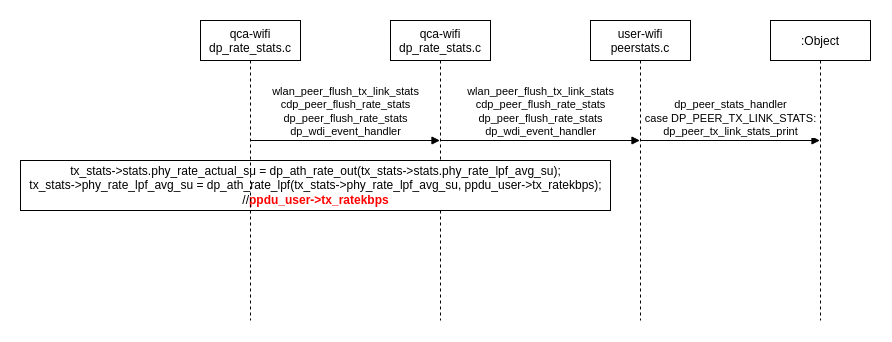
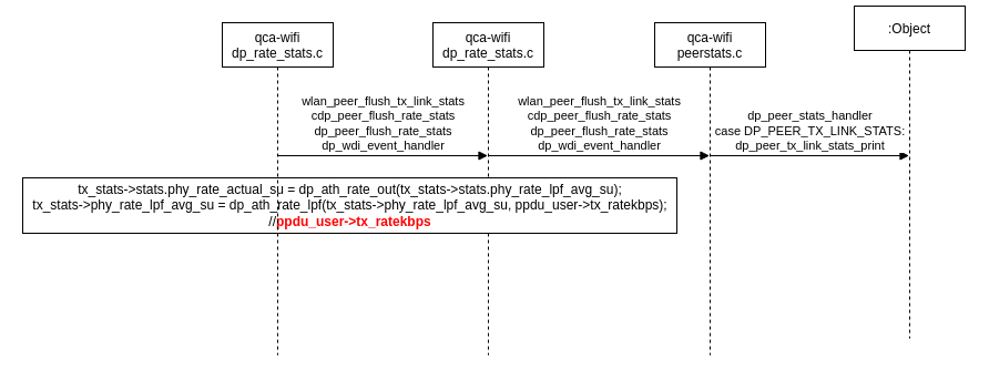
  <mxCell id="0" />
  <mxCell id="1" parent="0" />
- <mxCell id="2" value="user-wifi&#10;peerstats.c" style="shape=umlLifeline;perimeter=lifelinePerimeter;container=1;collapsible=0;recursiveResize=0;rounded=0;shadow=0;strokeWidth=1;" parent="1" vertex="1"><mxGeometry x="590" y="20" width="100" height="300" as="geometry" /></mxCell>
+ <mxCell id="2" value="qca-wifi&#10;peerstats.c" style="shape=umlLifeline;perimeter=lifelinePerimeter;container=1;collapsible=0;recursiveResize=0;rounded=0;shadow=0;strokeWidth=1;" parent="1" vertex="1"><mxGeometry x="590" y="20" width="100" height="300" as="geometry" /></mxCell>
  <mxCell id="3" value="dp_peer_stats_handler&lt;br&gt;case DP_PEER_TX_LINK_STATS:&lt;br&gt;dp_peer_tx_link_stats_print" style="html=1;verticalAlign=bottom;endArrow=block;" edge="1" parent="2" target="4"><mxGeometry width="80" relative="1" as="geometry"><mxPoint x="50" y="120" as="sourcePoint" /><mxPoint x="130" y="120" as="targetPoint" /></mxGeometry></mxCell>
- <mxCell id="4" value=":Object" style="shape=umlLifeline;perimeter=lifelinePerimeter;container=1;collapsible=0;recursiveResize=0;rounded=0;shadow=0;strokeWidth=1;" parent="1" vertex="1"><mxGeometry x="770" y="20" width="100" height="300" as="geometry" /></mxCell>
+ <mxCell id="4" value=":Object" style="shape=umlLifeline;perimeter=lifelinePerimeter;container=1;collapsible=0;recursiveResize=0;rounded=0;shadow=0;strokeWidth=1;" parent="1" vertex="1"><mxGeometry x="770" y="5" width="100" height="300" as="geometry" /></mxCell>
  <mxCell id="5" value="qca-wifi&#10;dp_rate_stats.c" style="shape=umlLifeline;perimeter=lifelinePerimeter;container=1;collapsible=0;recursiveResize=0;rounded=0;shadow=0;strokeWidth=1;" vertex="1" parent="1"><mxGeometry x="390" y="20" width="100" height="300" as="geometry" /></mxCell>
  <mxCell id="6" value="wlan_peer_flush_tx_link_stats&lt;br&gt;cdp_peer_flush_rate_stats&lt;br&gt;dp_peer_flush_rate_stats&lt;br&gt;dp_wdi_event_handler" style="html=1;verticalAlign=bottom;endArrow=block;" edge="1" parent="5" target="2"><mxGeometry width="80" relative="1" as="geometry"><mxPoint x="50" y="120" as="sourcePoint" /><mxPoint x="130" y="120" as="targetPoint" /></mxGeometry></mxCell>
  <mxCell id="7" value="tx_stats-&amp;gt;stats.phy_rate_actual_su = dp_ath_rate_out(tx_stats-&amp;gt;stats.phy_rate_lpf_avg_su);&lt;br&gt;tx_stats-&amp;gt;phy_rate_lpf_avg_su = dp_ath_rate_lpf(tx_stats-&amp;gt;phy_rate_lpf_avg_su, ppdu_user-&amp;gt;tx_ratekbps);&lt;br&gt;//&lt;b&gt;&lt;font color=&quot;#ff0000&quot;&gt;ppdu_user-&amp;gt;tx_ratekbps&lt;/font&gt;&lt;/b&gt;" style="html=1;" vertex="1" parent="1"><mxGeometry y="160" width="590" height="50" as="geometry" x="20" /></mxCell>
  <mxCell id="8" value="qca-wifi&#10;dp_rate_stats.c" style="shape=umlLifeline;perimeter=lifelinePerimeter;container=1;collapsible=0;recursiveResize=0;rounded=0;shadow=0;strokeWidth=1;" vertex="1" parent="1"><mxGeometry x="200" y="20" width="100" height="300" as="geometry" /></mxCell>
  <mxCell id="9" value="wlan_peer_flush_tx_link_stats&lt;br&gt;cdp_peer_flush_rate_stats&lt;br&gt;dp_peer_flush_rate_stats&lt;br&gt;dp_wdi_event_handler" style="html=1;verticalAlign=bottom;endArrow=block;" edge="1" parent="8" target="5"><mxGeometry width="80" relative="1" as="geometry"><mxPoint x="50" y="120" as="sourcePoint" /><mxPoint x="130" y="120" as="targetPoint" /></mxGeometry></mxCell>
